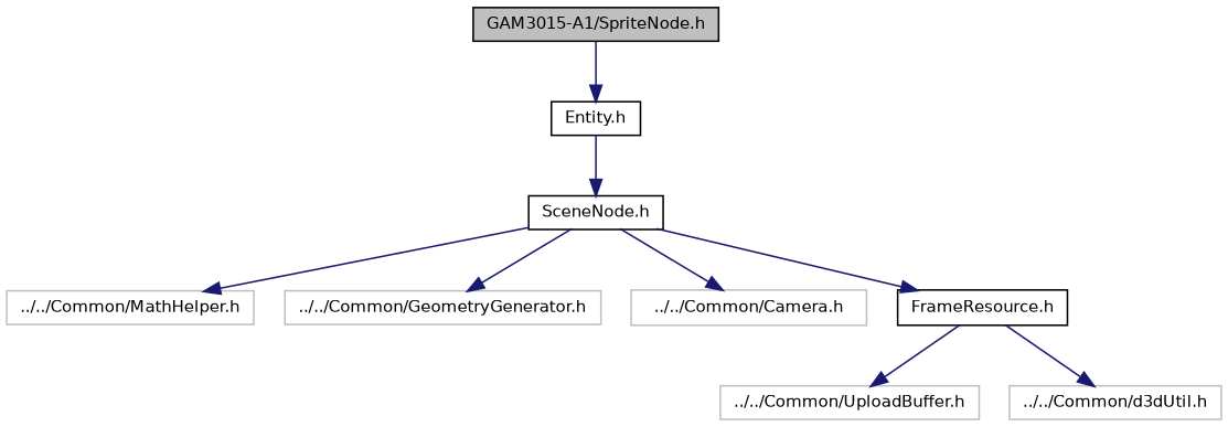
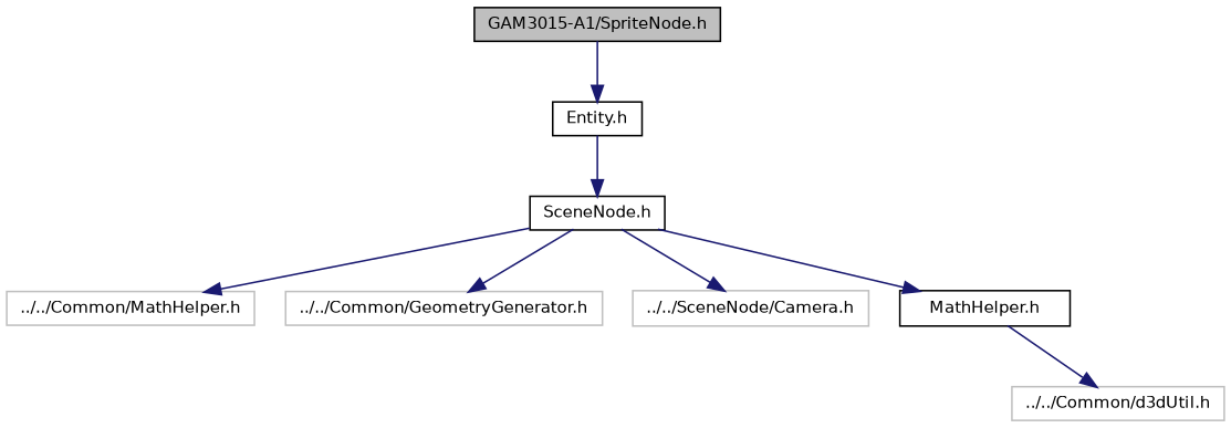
  digraph {
    node [color=grey75 fillcolor=white fontname=Helvetica fontsize=10 shape=record style=filled]
    edge [color=midnightblue fontname=Helvetica fontsize=10 labelfontname=Helvetica labelfontsize=10 style=solid]
    n1 [color=black fillcolor=grey75 fontcolor=black height=0.2 label="GAM3015-A1/SpriteNode.h" width=0.4]
    n2 [color=black height=0.2 label="Entity.h" width=0.4]
    n3 [color=black height=0.2 label="SceneNode.h" width=0.4]
    n4 [height=0.2 label="../../Common/MathHelper.h" width=0.4]
    n5 [height=0.2 label="../../Common/GeometryGenerator.h" width=0.4]
-   n6 [height=0.2 label="../../Common/Camera.h" width=0.4]
-   n7 [color=black height=0.2 label="FrameResource.h" width=0.4]
-   n8 [height=0.2 label="../../Common/UploadBuffer.h" width=0.4]
+   n6 [height=0.2 label="../../SceneNode/Camera.h" width=0.4]
+   n7 [color=black height=0.2 label="MathHelper.h" width=0.4]
    n9 [height=0.2 label="../../Common/d3dUtil.h" width=0.4]
    n1 -> n2
    n2 -> n3
    n3 -> n4
    n3 -> n5
    n3 -> n6
    n3 -> n7
-   n7 -> n8
    n7 -> n9
  }
